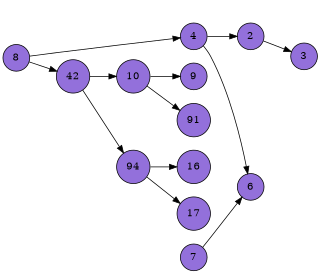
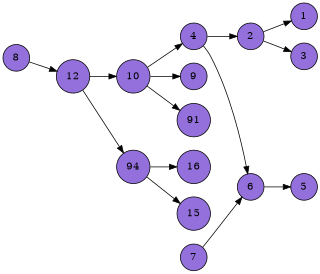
  digraph {
    rankdir=LR
    node [color=black fillcolor="#9370DB" shape=circle style=filled]
    edge [color=black]
    8
    4
-   12 [label=42]
+   12
    2
    6
    10
    n7 [label=94]
+   1
    3
+   5
    9
    n12 [label=91]
    n13 [label=16]
-   15 [label=17]
+   15
    7
-   8 -> 4
+   10 -> 4
    8 -> 12
    4 -> 2
    4 -> 6
    12 -> 10
    12 -> n7
+   2 -> 1
    2 -> 3
+   6 -> 5
    10 -> 9
    10 -> n12
    n7 -> n13
    n7 -> 15
    7 -> 6
  }
